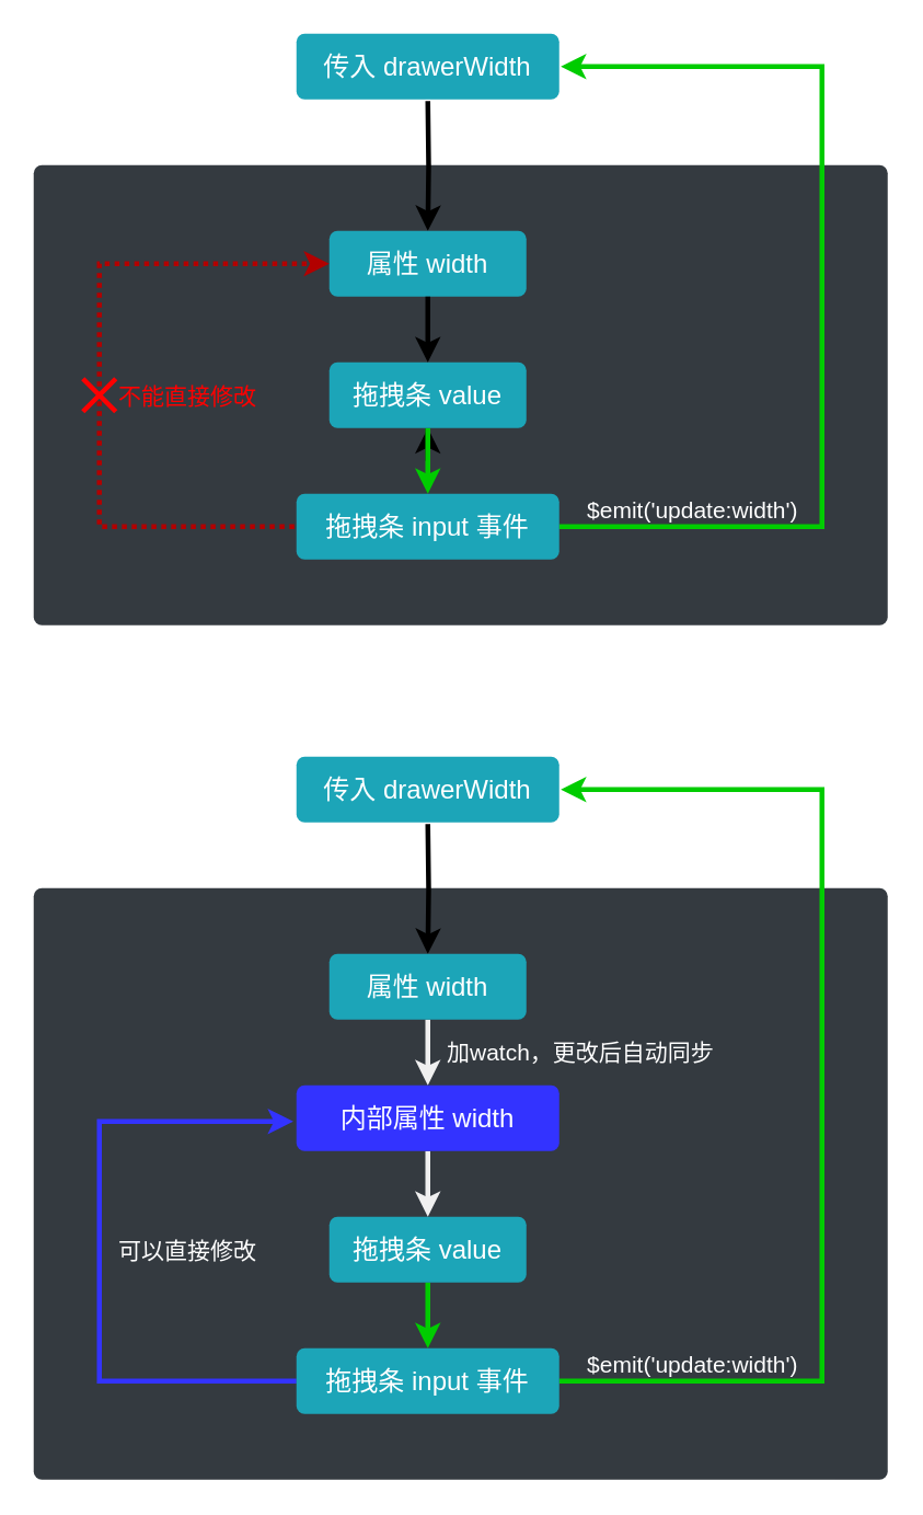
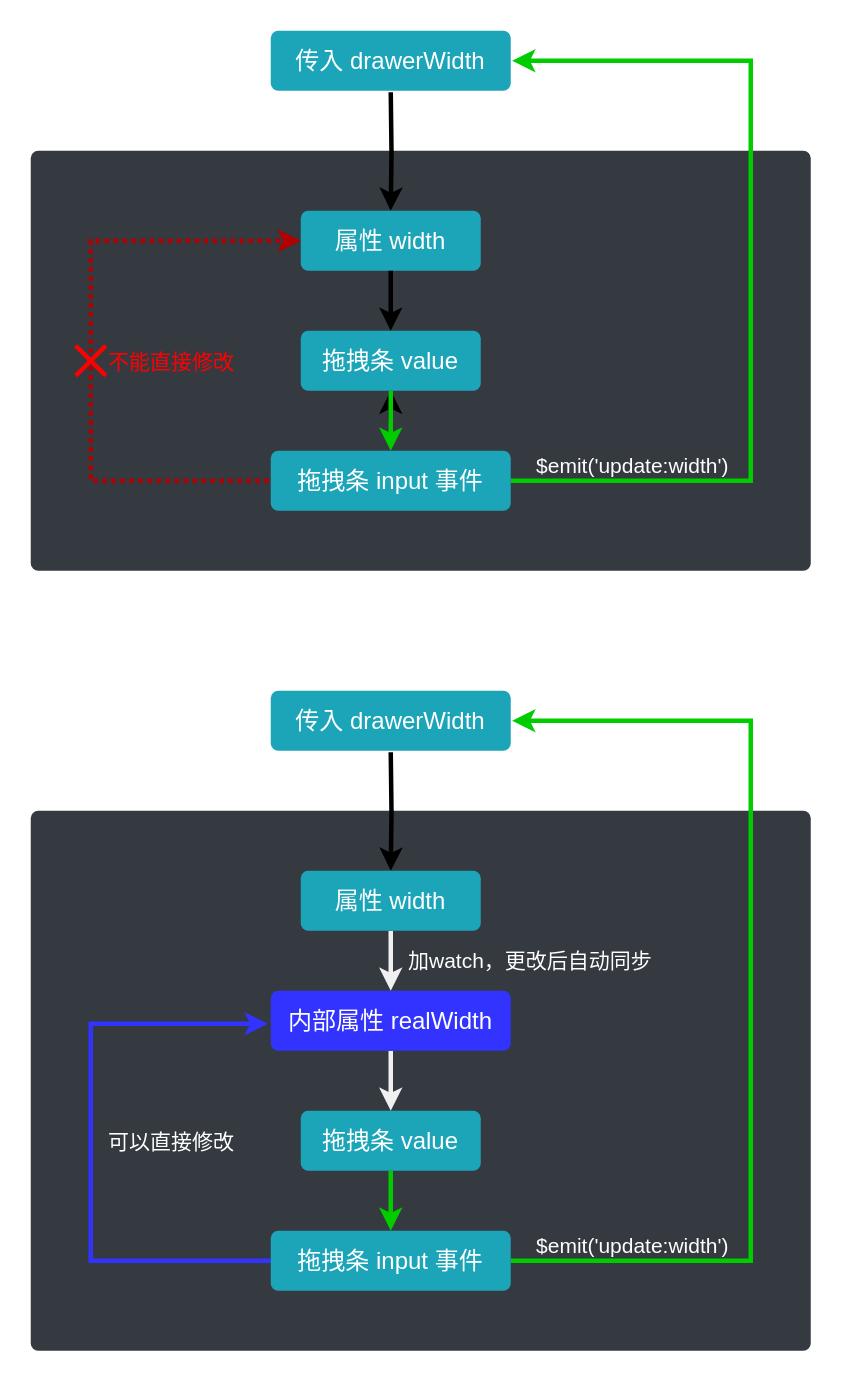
  <mxCell id="0" />
  <mxCell id="1" parent="0" />
  <mxCell id="2" value="MyDrawer组件" style="html=1;shadow=0;dashed=0;shape=mxgraph.bootstrap.rrect;rSize=5;strokeColor=none;strokeWidth=1;fillColor=#343A40;fontColor=#ffffff;whiteSpace=wrap;align=left;verticalAlign=bottom;spacingLeft=0;fontStyle=0;fontSize=16;spacing=5;labelPosition=center;verticalLabelPosition=top;" vertex="1" parent="1"><mxGeometry x="20" y="100" width="520" height="280" as="geometry" /></mxCell>
  <mxCell id="3" style="rounded=0;orthogonalLoop=1;jettySize=auto;html=1;entryX=0.5;entryY=0;entryDx=0;entryDy=0;strokeWidth=3;entryPerimeter=0;edgeStyle=orthogonalEdgeStyle;" edge="1" parent="1" target="5"><mxGeometry relative="1" as="geometry"><mxPoint x="260" y="61" as="sourcePoint" /><mxPoint x="260" y="140" as="targetPoint" /></mxGeometry></mxCell>
  <mxCell id="4" value=":width.sync（必须）" style="edgeLabel;html=1;align=center;verticalAlign=bottom;resizable=0;points=[];fontColor=#FFFFFF;fontSize=14;labelBackgroundColor=none;" vertex="1" connectable="0" parent="3"><mxGeometry x="-0.373" relative="1" as="geometry"><mxPoint x="70" y="14" as="offset" /></mxGeometry></mxCell>
  <mxCell id="5" value="属性&amp;nbsp;width" style="html=1;shadow=0;dashed=0;shape=mxgraph.bootstrap.rrect;rSize=5;strokeColor=none;strokeWidth=1;fillColor=#1CA5B8;fontColor=#FFFFFF;whiteSpace=wrap;align=center;verticalAlign=middle;spacingLeft=0;fontStyle=0;fontSize=16;spacing=5;" vertex="1" parent="1"><mxGeometry x="200" y="140" width="120" height="40" as="geometry" /></mxCell>
  <mxCell id="6" style="edgeStyle=orthogonalEdgeStyle;rounded=0;orthogonalLoop=1;jettySize=auto;html=1;fillColor=#e51400;strokeColor=#B20000;strokeWidth=3;dashed=1;dashPattern=1 1;entryX=0;entryY=0.5;entryDx=0;entryDy=0;entryPerimeter=0;exitX=-0.008;exitY=0.5;exitDx=0;exitDy=0;exitPerimeter=0;" edge="1" parent="1" source="13" target="5"><mxGeometry relative="1" as="geometry"><mxPoint x="180" y="360" as="sourcePoint" /><mxPoint x="232" y="180" as="targetPoint" /><Array as="points"><mxPoint x="60" y="320" /><mxPoint x="60" y="160" /></Array></mxGeometry></mxCell>
  <mxCell id="7" value="不能直接修改" style="shape=umlDestroy;fillColor=none;strokeColor=#FF0000;strokeWidth=3;align=left;labelPosition=right;verticalLabelPosition=middle;verticalAlign=middle;fontColor=#FF0000;fontSize=14;" vertex="1" parent="1"><mxGeometry x="50" y="230" width="20" height="20" as="geometry" /></mxCell>
  <mxCell id="8" value="" style="edgeStyle=orthogonalEdgeStyle;rounded=0;orthogonalLoop=1;jettySize=auto;html=1;strokeWidth=3;fontSize=14;align=left;labelPosition=right;verticalLabelPosition=middle;verticalAlign=middle;labelBackgroundColor=none;entryX=0.5;entryY=0;entryDx=0;entryDy=0;" edge="1" parent="1" source="14"><mxGeometry x="-0.013" y="10" relative="1" as="geometry"><mxPoint x="280" y="181" as="sourcePoint" /><mxPoint x="260" y="260" as="targetPoint" /><mxPoint as="offset" /></mxGeometry></mxCell>
  <mxCell id="9" style="edgeStyle=orthogonalEdgeStyle;rounded=0;orthogonalLoop=1;jettySize=auto;html=1;entryX=1.006;entryY=0.5;entryDx=0;entryDy=0;strokeWidth=3;strokeColor=#00CC00;entryPerimeter=0;exitX=1;exitY=0.5;exitDx=0;exitDy=0;exitPerimeter=0;" edge="1" parent="1" source="13" target="11"><mxGeometry relative="1" as="geometry"><mxPoint x="320" y="280" as="sourcePoint" /><mxPoint x="340" y="40" as="targetPoint" /><Array as="points"><mxPoint x="500" y="320" /><mxPoint x="500" y="40" /></Array></mxGeometry></mxCell>
  <mxCell id="10" value="$emit('update:width')" style="edgeLabel;html=1;align=center;verticalAlign=bottom;resizable=0;points=[];fontSize=14;fontColor=#FFFFFF;labelBackgroundColor=none;" vertex="1" connectable="0" parent="9"><mxGeometry x="-0.703" y="-2" relative="1" as="geometry"><mxPoint x="-9" y="-2" as="offset" /></mxGeometry></mxCell>
  <mxCell id="11" value="传入 drawerWidth" style="html=1;shadow=0;dashed=0;shape=mxgraph.bootstrap.rrect;rSize=5;strokeColor=none;strokeWidth=1;fillColor=#1CA5B8;fontColor=#FFFFFF;whiteSpace=wrap;align=center;verticalAlign=middle;spacingLeft=0;fontStyle=0;fontSize=16;spacing=5;" vertex="1" parent="1"><mxGeometry x="180" y="20" width="160" height="40" as="geometry" /></mxCell>
  <mxCell id="12" value="" style="edgeStyle=orthogonalEdgeStyle;rounded=0;orthogonalLoop=1;jettySize=auto;html=1;labelBackgroundColor=#2a2a2a;strokeColor=#00CC00;strokeWidth=3;fontSize=11;fontColor=#f0f0f0;align=center;" edge="1" parent="1" source="14" target="13"><mxGeometry relative="1" as="geometry" /></mxCell>
  <mxCell id="13" value="拖拽条 input 事件" style="html=1;shadow=0;dashed=0;shape=mxgraph.bootstrap.rrect;rSize=5;strokeColor=none;strokeWidth=1;fillColor=#1CA5B8;fontColor=#FFFFFF;whiteSpace=wrap;align=center;verticalAlign=middle;spacingLeft=0;fontStyle=0;fontSize=16;spacing=5;" vertex="1" parent="1"><mxGeometry x="180" y="300" width="160" height="40" as="geometry" /></mxCell>
  <mxCell id="14" value="拖拽条&amp;nbsp;value" style="html=1;shadow=0;dashed=0;shape=mxgraph.bootstrap.rrect;rSize=5;strokeColor=none;strokeWidth=1;fillColor=#1CA5B8;fontColor=#FFFFFF;whiteSpace=wrap;align=center;verticalAlign=middle;spacingLeft=0;fontStyle=0;fontSize=16;spacing=5;" vertex="1" parent="1"><mxGeometry x="200" y="220" width="120" height="40" as="geometry" /></mxCell>
  <mxCell id="15" value="" style="edgeStyle=orthogonalEdgeStyle;rounded=0;orthogonalLoop=1;jettySize=auto;html=1;strokeWidth=3;fontSize=14;align=left;labelPosition=right;verticalLabelPosition=middle;verticalAlign=middle;labelBackgroundColor=none;entryX=0.5;entryY=0;entryDx=0;entryDy=0;" edge="1" parent="1" source="5" target="14"><mxGeometry x="-0.013" y="10" relative="1" as="geometry"><mxPoint x="260" y="180" as="sourcePoint" /><mxPoint x="260" y="260" as="targetPoint" /><mxPoint as="offset" /></mxGeometry></mxCell>
  <mxCell id="16" value="MyDrawer组件" style="html=1;shadow=0;dashed=0;shape=mxgraph.bootstrap.rrect;rSize=5;strokeColor=none;strokeWidth=1;fillColor=#343A40;fontColor=#ffffff;whiteSpace=wrap;align=left;verticalAlign=bottom;spacingLeft=0;fontStyle=0;fontSize=16;spacing=5;labelPosition=center;verticalLabelPosition=top;" vertex="1" parent="1"><mxGeometry x="20" y="540" width="520" height="360" as="geometry" /></mxCell>
  <mxCell id="17" style="rounded=0;orthogonalLoop=1;jettySize=auto;html=1;entryX=0.5;entryY=0;entryDx=0;entryDy=0;strokeWidth=3;entryPerimeter=0;edgeStyle=orthogonalEdgeStyle;" edge="1" parent="1" target="20"><mxGeometry relative="1" as="geometry"><mxPoint x="260" y="501" as="sourcePoint" /><mxPoint x="260" y="580" as="targetPoint" /></mxGeometry></mxCell>
  <mxCell id="18" value=":width.sync（非必须）" style="edgeLabel;html=1;align=center;verticalAlign=bottom;resizable=0;points=[];fontColor=#FFFFFF;fontSize=14;labelBackgroundColor=none;" vertex="1" connectable="0" parent="17"><mxGeometry x="-0.373" relative="1" as="geometry"><mxPoint x="75" y="14" as="offset" /></mxGeometry></mxCell>
  <mxCell id="19" value="&lt;span style=&quot;color: rgb(255, 255, 255); font-family: helvetica; font-size: 14px; font-style: normal; font-weight: 400; letter-spacing: normal; text-indent: 0px; text-transform: none; word-spacing: 0px; display: inline; float: none;&quot;&gt;加watch，更改后自动同步&lt;/span&gt;" style="edgeStyle=orthogonalEdgeStyle;rounded=0;orthogonalLoop=1;jettySize=auto;html=1;labelBackgroundColor=none;strokeColor=#f0f0f0;strokeWidth=3;fontSize=11;fontColor=#f0f0f0;align=left;labelPosition=right;verticalLabelPosition=middle;verticalAlign=middle;" edge="1" parent="1" source="20" target="30"><mxGeometry y="10" relative="1" as="geometry"><mxPoint as="offset" /></mxGeometry></mxCell>
  <mxCell id="20" value="属性&amp;nbsp;width" style="html=1;shadow=0;dashed=0;shape=mxgraph.bootstrap.rrect;rSize=5;strokeColor=none;strokeWidth=1;fillColor=#1CA5B8;fontColor=#FFFFFF;whiteSpace=wrap;align=center;verticalAlign=middle;spacingLeft=0;fontStyle=0;fontSize=16;spacing=5;" vertex="1" parent="1"><mxGeometry x="200" y="580" width="120" height="40" as="geometry" /></mxCell>
  <mxCell id="21" style="edgeStyle=orthogonalEdgeStyle;rounded=0;orthogonalLoop=1;jettySize=auto;html=1;entryX=1.006;entryY=0.5;entryDx=0;entryDy=0;strokeWidth=3;strokeColor=#00CC00;entryPerimeter=0;exitX=1;exitY=0.5;exitDx=0;exitDy=0;exitPerimeter=0;" edge="1" parent="1" source="27" target="23"><mxGeometry relative="1" as="geometry"><mxPoint x="320" y="720" as="sourcePoint" /><mxPoint x="340" y="480" as="targetPoint" /><Array as="points"><mxPoint x="500" y="840" /><mxPoint x="500" y="480" /></Array></mxGeometry></mxCell>
  <mxCell id="22" value="$emit('update:width')" style="edgeLabel;html=1;align=center;verticalAlign=bottom;resizable=0;points=[];fontSize=14;fontColor=#FFFFFF;labelBackgroundColor=none;" vertex="1" connectable="0" parent="21"><mxGeometry x="-0.703" y="-2" relative="1" as="geometry"><mxPoint x="-21" y="-2" as="offset" /></mxGeometry></mxCell>
  <mxCell id="23" value="传入 drawerWidth" style="html=1;shadow=0;dashed=0;shape=mxgraph.bootstrap.rrect;rSize=5;strokeColor=none;strokeWidth=1;fillColor=#1CA5B8;fontColor=#FFFFFF;whiteSpace=wrap;align=center;verticalAlign=middle;spacingLeft=0;fontStyle=0;fontSize=16;spacing=5;" vertex="1" parent="1"><mxGeometry x="180" y="460" width="160" height="40" as="geometry" /></mxCell>
  <mxCell id="24" value="" style="edgeStyle=orthogonalEdgeStyle;rounded=0;orthogonalLoop=1;jettySize=auto;html=1;labelBackgroundColor=#2a2a2a;strokeColor=#00CC00;strokeWidth=3;fontSize=11;fontColor=#f0f0f0;align=center;" edge="1" parent="1" source="28" target="27"><mxGeometry relative="1" as="geometry" /></mxCell>
  <mxCell id="25" value="" style="edgeStyle=orthogonalEdgeStyle;rounded=0;orthogonalLoop=1;jettySize=auto;html=1;labelBackgroundColor=none;strokeWidth=3;fontSize=14;fontColor=#FFFFFF;align=left;entryX=-0.012;entryY=0.55;entryDx=0;entryDy=0;entryPerimeter=0;strokeColor=#3333FF;" edge="1" parent="1" source="27" target="30"><mxGeometry relative="1" as="geometry"><Array as="points"><mxPoint x="60" y="840" /><mxPoint x="60" y="682" /></Array></mxGeometry></mxCell>
  <mxCell id="26" value="可以直接修改" style="edgeLabel;html=1;align=left;verticalAlign=middle;resizable=0;points=[];fontSize=14;fontColor=#FFFFFF;labelBackgroundColor=none;labelPosition=right;verticalLabelPosition=middle;" vertex="1" connectable="0" parent="25"><mxGeometry x="0.065" y="2" relative="1" as="geometry"><mxPoint x="12" y="11" as="offset" /></mxGeometry></mxCell>
  <mxCell id="27" value="拖拽条 input 事件" style="html=1;shadow=0;dashed=0;shape=mxgraph.bootstrap.rrect;rSize=5;strokeColor=none;strokeWidth=1;fillColor=#1CA5B8;fontColor=#FFFFFF;whiteSpace=wrap;align=center;verticalAlign=middle;spacingLeft=0;fontStyle=0;fontSize=16;spacing=5;" vertex="1" parent="1"><mxGeometry x="180" y="820" width="160" height="40" as="geometry" /></mxCell>
  <mxCell id="28" value="拖拽条&amp;nbsp;value" style="html=1;shadow=0;dashed=0;shape=mxgraph.bootstrap.rrect;rSize=5;strokeColor=none;strokeWidth=1;fillColor=#1CA5B8;fontColor=#FFFFFF;whiteSpace=wrap;align=center;verticalAlign=middle;spacingLeft=0;fontStyle=0;fontSize=16;spacing=5;" vertex="1" parent="1"><mxGeometry x="200" y="740" width="120" height="40" as="geometry" /></mxCell>
  <mxCell id="29" value="" style="edgeStyle=orthogonalEdgeStyle;rounded=0;orthogonalLoop=1;jettySize=auto;html=1;labelBackgroundColor=#2a2a2a;strokeColor=#f0f0f0;strokeWidth=3;fontSize=11;fontColor=#f0f0f0;align=center;" edge="1" parent="1" source="30" target="28"><mxGeometry relative="1" as="geometry" /></mxCell>
- <mxCell id="30" value="内部属性&amp;nbsp;width" style="html=1;shadow=0;dashed=0;shape=mxgraph.bootstrap.rrect;rSize=5;strokeColor=none;strokeWidth=1;fontColor=#FFFFFF;whiteSpace=wrap;align=center;verticalAlign=middle;spacingLeft=0;fontStyle=0;fontSize=16;spacing=5;fillColor=#3333FF;" vertex="1" parent="1"><mxGeometry x="180" y="660" width="160" height="40" as="geometry" /></mxCell>
+ <mxCell id="30" value="内部属性&amp;nbsp;realWidth" style="html=1;shadow=0;dashed=0;shape=mxgraph.bootstrap.rrect;rSize=5;strokeColor=none;strokeWidth=1;fontColor=#FFFFFF;whiteSpace=wrap;align=center;verticalAlign=middle;spacingLeft=0;fontStyle=0;fontSize=16;spacing=5;fillColor=#3333FF;" vertex="1" parent="1"><mxGeometry x="180" y="660" width="160" height="40" as="geometry" /></mxCell>
